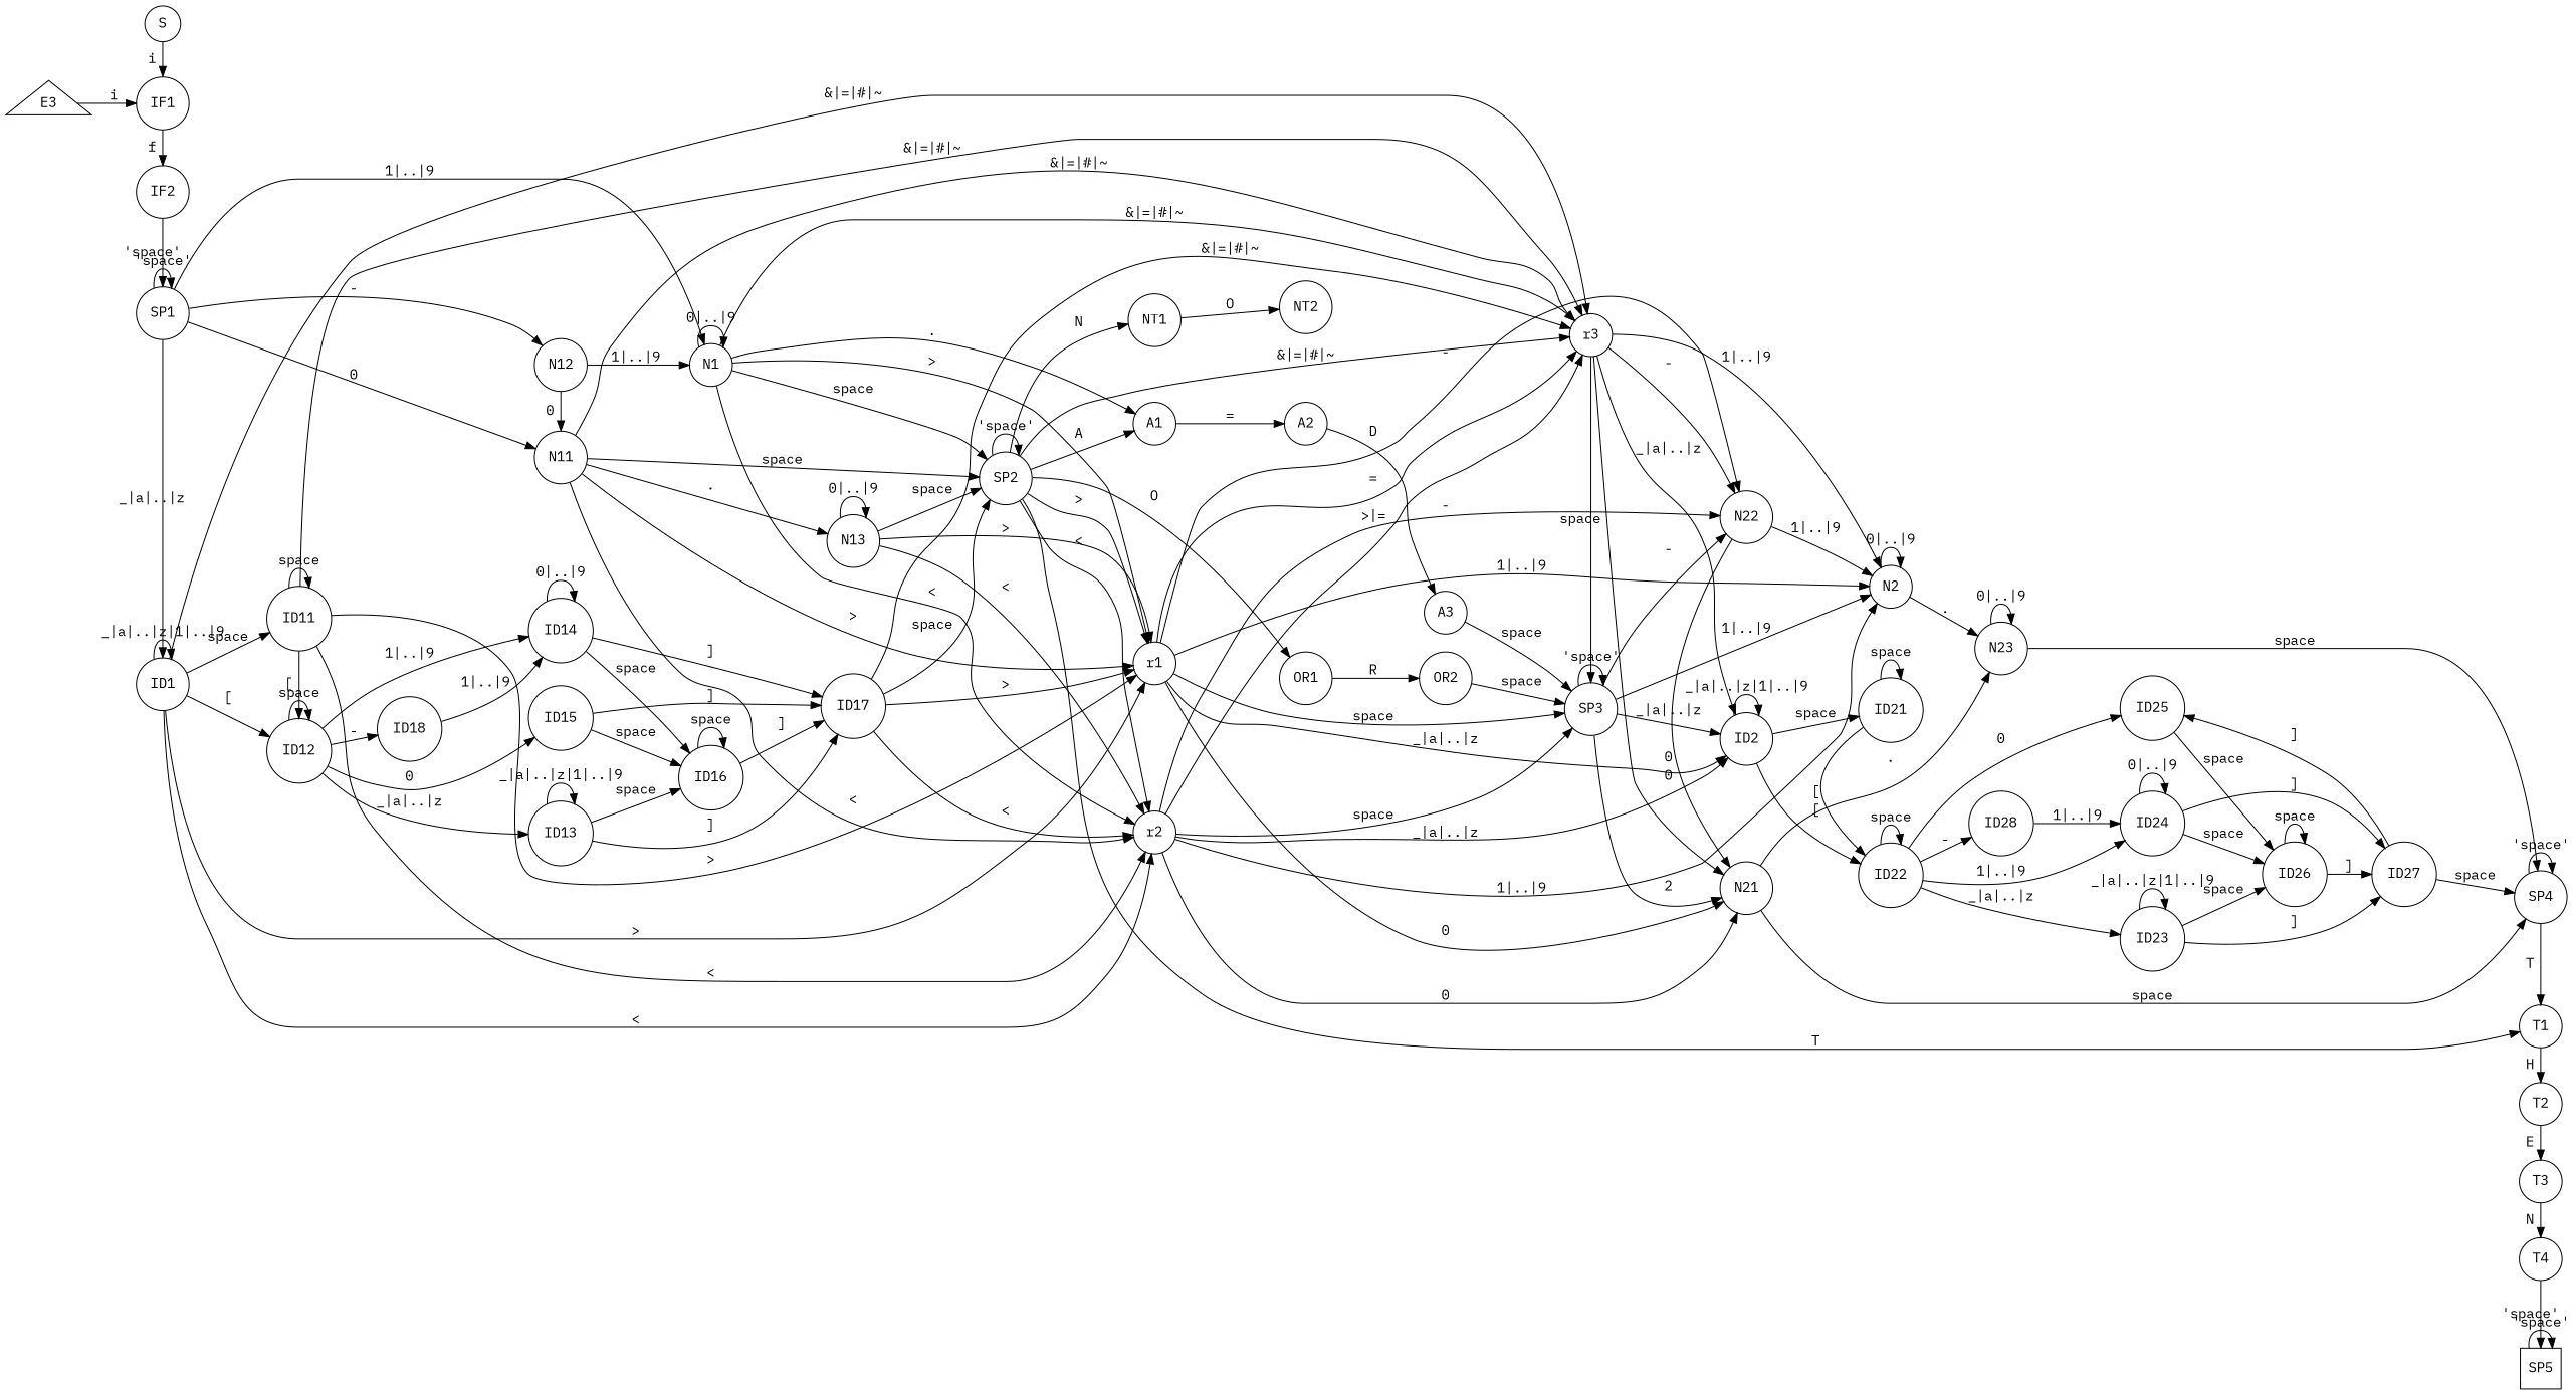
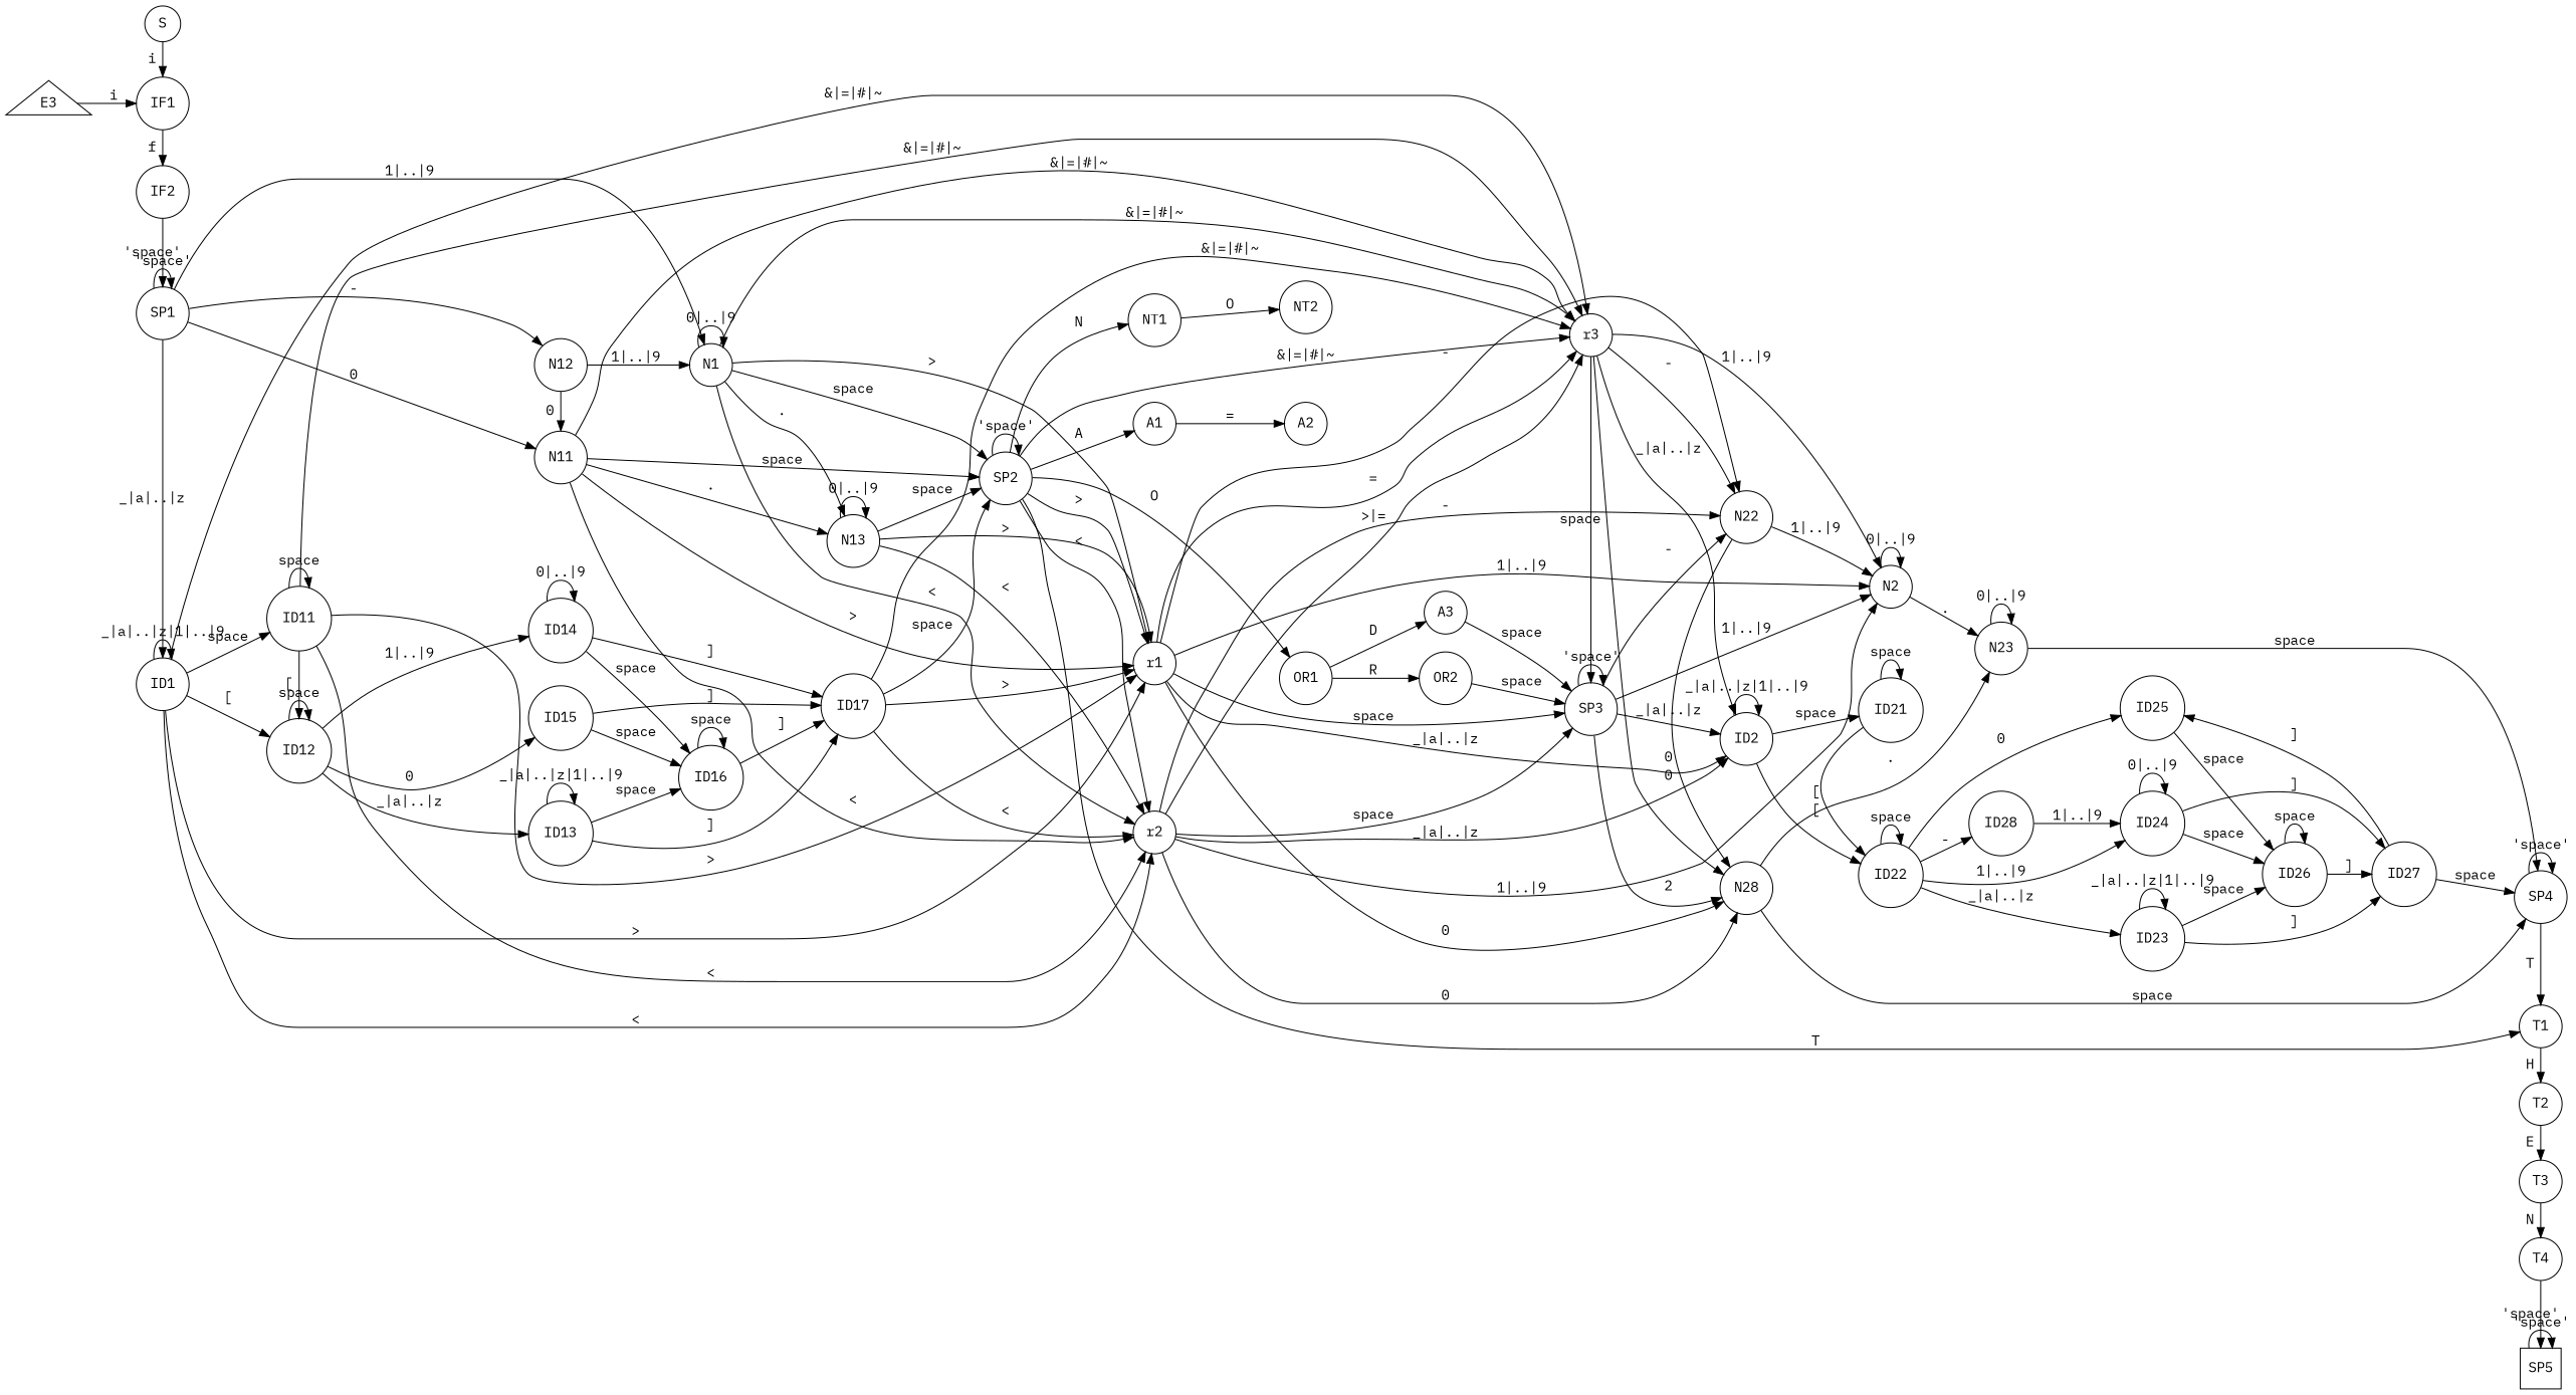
  digraph {
    fontname="IBM Plex Mono"
    rankdir=LR
    node [fontname="IBM Plex Mono" shape=circle]
    edge [fontname="IBM Plex Mono"]
    ID11
    ID12
    N11
    N12
    r2
    r1
    SP3
    r3
    ID22
    ID21
    S
    IF1
    IF2
    SP1
    ID1
-   N21
+   N21 [label=N28]
    N22
    SP5 [shape=square]
    SP4
    T1
    T2
    T3
    T4
    ID13
    ID14
    ID15
-   ID18
    SP2
    N13
    N1
    N2
    ID2
    ID25
    ID23
    ID24
    ID28
    N23
    E3 [shape=triangle]
    NT1
    OR1
    A1
    NT2
    OR2
    A2
    ID16
    ID17
    A3
    ID26
    ID27
    subgraph sub_1 {
      rank=same
      ID11
      ID12
    }
    subgraph sub_2 {
      rank=same
      N11
      N12
    }
    subgraph sub_3 {
      rank=same
      r2
      r1
    }
    subgraph sub_4 {
      rank=same
      SP3
      r3
    }
    subgraph sub_5 {
      rank=same
      ID22
      ID21
    }
    subgraph sub_6 {
      rank=same
      S
      IF1
      IF2
      SP1
      ID1
    }
    subgraph sub_7 {
      rank=same
      N21
      N22
    }
    subgraph sub_8 {
      rank=same
      SP5
      SP4
      T1
      T2
      T3
      T4
    }
    ID11 -> ID11 [label=space]
    ID11 -> ID12 [label="["]
    ID11 -> r2 [label="<"]
    ID11 -> r1 [label=">"]
    ID11 -> r3 [label="&|=|#|~"]
    ID12 -> ID12 [label=space]
    ID12 -> ID13 [label="_|a|..|z"]
    ID12 -> ID14 [label="1|..|9"]
    ID12 -> ID15 [label=0]
-   ID12 -> ID18 [label="-"]
    N11 -> r2 [label="<"]
    N11 -> r1 [label=">"]
    N11 -> r3 [label="&|=|#|~"]
    N11 -> SP2 [label=space]
    N11 -> N13 [label="."]
    N12 -> N11 [label=0]
    N12 -> N1 [label="1|..|9"]
    r2 -> SP3 [label=space]
    r2 -> r3 [label=">|="]
    r2 -> N21 [label=0]
    r2 -> N22 [label="-"]
    r2 -> N2 [label="1|..|9"]
    r2 -> ID2 [label="_|a|..|z"]
    r1 -> SP3 [label=space]
    r1 -> r3 [label="="]
    r1 -> N21 [label=0]
    r1 -> N22 [label="-"]
    r1 -> N2 [label="1|..|9"]
    r1 -> ID2 [label="_|a|..|z"]
    SP3 -> SP3 [label="'space'"]
    SP3 -> N21 [label=2]
    SP3 -> N22 [label="-"]
    SP3 -> N2 [label="1|..|9"]
    SP3 -> ID2 [label="_|a|..|z"]
    r3 -> SP3 [label=space]
    r3 -> N21 [label=0]
    r3 -> N22 [label="-"]
    r3 -> N2 [label="1|..|9"]
    r3 -> ID2 [label="_|a|..|z"]
    ID22 -> ID22 [label=space]
    ID22 -> ID25 [label=0]
    ID22 -> ID23 [label="_|a|..|z"]
    ID22 -> ID24 [label="1|..|9"]
    ID22 -> ID28 [label="-"]
    ID21 -> ID22 [label="["]
    ID21 -> ID21 [label=space]
    S -> IF1 [label=i]
    IF1 -> IF2 [label=f]
    IF2 -> SP1 [label="'space'"]
    SP1 -> N11 [label=0]
    SP1 -> N12 [label="-"]
    SP1 -> SP1 [label="'space'"]
    SP1 -> ID1 [label="_|a|..|z"]
    SP1 -> N1 [label="1|..|9"]
    ID1 -> ID11 [label=space]
    ID1 -> ID12 [label="["]
    ID1 -> r2 [label="<"]
    ID1 -> r1 [label=">"]
    ID1 -> r3 [label="&|=|#|~"]
    ID1 -> ID1 [label="_|a|..|z|1|..|9"]
    N21 -> SP4 [label=space]
    N21 -> N23 [label="."]
    N22 -> N21 [label=0]
    N22 -> N2 [label="1|..|9"]
    SP5 -> SP5 [label="'space'"]
    SP4 -> SP4 [label="'space'"]
    SP4 -> T1 [label=T]
    T1 -> T2 [label=H]
    T2 -> T3 [label=E]
    T3 -> T4 [label=N]
    T4 -> SP5 [label="'space'"]
    ID13 -> ID13 [label="_|a|..|z|1|..|9"]
    ID13 -> ID16 [label=space]
    ID13 -> ID17 [label="]"]
    ID14 -> ID14 [label="0|..|9"]
    ID14 -> ID16 [label=space]
    ID14 -> ID17 [label="]"]
    ID15 -> ID16 [label=space]
    ID15 -> ID17 [label="]"]
-   ID18 -> ID14 [label="1|..|9"]
    SP2 -> r2 [label="<"]
    SP2 -> r1 [label=">"]
    SP2 -> r3 [label="&|=|#|~"]
    SP2 -> T1 [label=T]
    SP2 -> SP2 [label="'space'"]
    SP2 -> NT1 [label=N]
    SP2 -> OR1 [label=O]
    SP2 -> A1 [label=A]
    N13 -> r2 [label="<"]
    N13 -> r1 [label=">"]
    N13 -> SP2 [label=space]
    N13 -> N13 [label="0|..|9"]
    N1 -> r2 [label="<"]
    N1 -> r1 [label=">"]
    N1 -> r3 [label="&|=|#|~"]
    N1 -> SP2 [label=space]
-   N1 -> A1 [label="."]
+   N1 -> N13 [label="."]
    N1 -> N1 [label="0|..|9"]
    N2 -> N2 [label="0|..|9"]
    N2 -> N23 [label="."]
    ID2 -> ID22 [label="["]
    ID2 -> ID21 [label=space]
    ID2 -> ID2 [label="_|a|..|z|1|..|9"]
    ID25 -> ID26 [label=space]
    ID23 -> ID23 [label="_|a|..|z|1|..|9"]
    ID23 -> ID26 [label=space]
    ID23 -> ID27 [label="]"]
    ID24 -> ID24 [label="0|..|9"]
    ID24 -> ID26 [label=space]
    ID24 -> ID27 [label="]"]
    ID28 -> ID24 [label="1|..|9"]
    N23 -> SP4 [label=space]
    N23 -> N23 [label="0|..|9"]
    E3 -> IF1 [label=i]
    NT1 -> NT2 [label=O]
    OR1 -> OR2 [label=R]
    A1 -> A2 [label="="]
    OR2 -> SP3 [label=space]
-   A2 -> A3 [label=D]
+   OR1 -> A3 [label=D]
    ID16 -> ID16 [label=space]
    ID16 -> ID17 [label="]"]
    ID17 -> r2 [label="<"]
    ID17 -> r1 [label=">"]
    ID17 -> r3 [label="&|=|#|~"]
    ID17 -> SP2 [label=space]
    A3 -> SP3 [label=space]
    ID26 -> ID26 [label=space]
    ID26 -> ID27 [label="]"]
    ID27 -> SP4 [label=space]
    ID27 -> ID25 [label="]"]
  }
